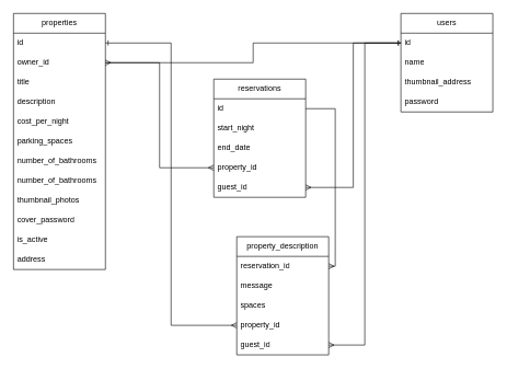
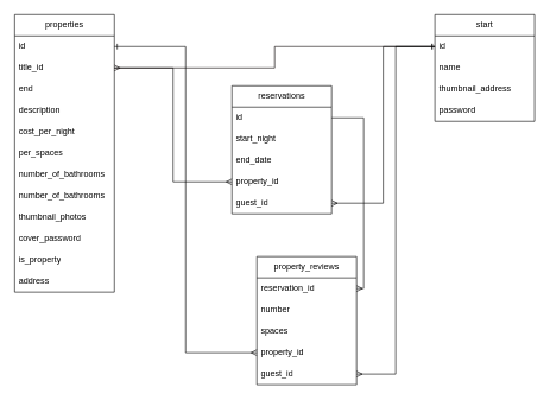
  <mxCell id="0" />
  <mxCell id="1" parent="0" />
- <mxCell id="2" value="users" style="swimlane;fontStyle=0;childLayout=stackLayout;horizontal=1;startSize=30;horizontalStack=0;resizeParent=1;resizeParentMax=0;resizeLast=0;collapsible=1;marginBottom=0;whiteSpace=wrap;html=1;" vertex="1" parent="1"><mxGeometry x="610" y="20" width="140" height="150" as="geometry" /></mxCell>
+ <mxCell id="2" value="start" style="swimlane;fontStyle=0;childLayout=stackLayout;horizontal=1;startSize=30;horizontalStack=0;resizeParent=1;resizeParentMax=0;resizeLast=0;collapsible=1;marginBottom=0;whiteSpace=wrap;html=1;" vertex="1" parent="1"><mxGeometry x="610" y="20" width="140" height="150" as="geometry" /></mxCell>
  <mxCell id="3" value="id" style="text;strokeColor=none;fillColor=none;align=left;verticalAlign=middle;spacingLeft=4;spacingRight=4;overflow=hidden;points=[[0,0.5],[1,0.5]];portConstraint=eastwest;rotatable=0;whiteSpace=wrap;html=1;" vertex="1" parent="2"><mxGeometry y="30" width="140" height="30" as="geometry" /></mxCell>
  <mxCell id="4" value="name" style="text;strokeColor=none;fillColor=none;align=left;verticalAlign=middle;spacingLeft=4;spacingRight=4;overflow=hidden;points=[[0,0.5],[1,0.5]];portConstraint=eastwest;rotatable=0;whiteSpace=wrap;html=1;" vertex="1" parent="2"><mxGeometry y="60" width="140" height="30" as="geometry" /></mxCell>
  <mxCell id="5" value="thumbnail_address" style="text;strokeColor=none;fillColor=none;align=left;verticalAlign=middle;spacingLeft=4;spacingRight=4;overflow=hidden;points=[[0,0.5],[1,0.5]];portConstraint=eastwest;rotatable=0;whiteSpace=wrap;html=1;" vertex="1" parent="2"><mxGeometry y="90" width="140" height="30" as="geometry" /></mxCell>
  <mxCell id="6" value="password" style="text;strokeColor=none;fillColor=none;align=left;verticalAlign=middle;spacingLeft=4;spacingRight=4;overflow=hidden;points=[[0,0.5],[1,0.5]];portConstraint=eastwest;rotatable=0;whiteSpace=wrap;html=1;" vertex="1" parent="2"><mxGeometry y="120" width="140" height="30" as="geometry" /></mxCell>
  <mxCell id="7" value="properties" style="swimlane;fontStyle=0;childLayout=stackLayout;horizontal=1;startSize=30;horizontalStack=0;resizeParent=1;resizeParentMax=0;resizeLast=0;collapsible=1;marginBottom=0;whiteSpace=wrap;html=1;" vertex="1" parent="1"><mxGeometry x="20" y="20" width="140" height="390" as="geometry" /></mxCell>
  <mxCell id="8" value="id" style="text;strokeColor=none;fillColor=none;align=left;verticalAlign=middle;spacingLeft=4;spacingRight=4;overflow=hidden;points=[[0,0.5],[1,0.5]];portConstraint=eastwest;rotatable=0;whiteSpace=wrap;html=1;" vertex="1" parent="7"><mxGeometry y="30" width="140" height="30" as="geometry" /></mxCell>
- <mxCell id="9" value="owner_id" style="text;strokeColor=none;fillColor=none;align=left;verticalAlign=middle;spacingLeft=4;spacingRight=4;overflow=hidden;points=[[0,0.5],[1,0.5]];portConstraint=eastwest;rotatable=0;whiteSpace=wrap;html=1;" vertex="1" parent="7"><mxGeometry y="60" width="140" height="30" as="geometry" /></mxCell>
- <mxCell id="10" value="title" style="text;strokeColor=none;fillColor=none;align=left;verticalAlign=middle;spacingLeft=4;spacingRight=4;overflow=hidden;points=[[0,0.5],[1,0.5]];portConstraint=eastwest;rotatable=0;whiteSpace=wrap;html=1;" vertex="1" parent="7"><mxGeometry y="90" width="140" height="30" as="geometry" /></mxCell>
+ <mxCell id="9" value="title_id" style="text;strokeColor=none;fillColor=none;align=left;verticalAlign=middle;spacingLeft=4;spacingRight=4;overflow=hidden;points=[[0,0.5],[1,0.5]];portConstraint=eastwest;rotatable=0;whiteSpace=wrap;html=1;" vertex="1" parent="7"><mxGeometry y="60" width="140" height="30" as="geometry" /></mxCell>
+ <mxCell id="10" value="end" style="text;strokeColor=none;fillColor=none;align=left;verticalAlign=middle;spacingLeft=4;spacingRight=4;overflow=hidden;points=[[0,0.5],[1,0.5]];portConstraint=eastwest;rotatable=0;whiteSpace=wrap;html=1;" vertex="1" parent="7"><mxGeometry y="90" width="140" height="30" as="geometry" /></mxCell>
  <mxCell id="11" value="description" style="text;strokeColor=none;fillColor=none;align=left;verticalAlign=middle;spacingLeft=4;spacingRight=4;overflow=hidden;points=[[0,0.5],[1,0.5]];portConstraint=eastwest;rotatable=0;whiteSpace=wrap;html=1;" vertex="1" parent="7"><mxGeometry y="120" width="140" height="30" as="geometry" /></mxCell>
  <mxCell id="12" value="cost_per_night" style="text;strokeColor=none;fillColor=none;align=left;verticalAlign=middle;spacingLeft=4;spacingRight=4;overflow=hidden;points=[[0,0.5],[1,0.5]];portConstraint=eastwest;rotatable=0;whiteSpace=wrap;html=1;" vertex="1" parent="7"><mxGeometry y="150" width="140" height="30" as="geometry" /></mxCell>
- <mxCell id="13" value="parking_spaces" style="text;strokeColor=none;fillColor=none;align=left;verticalAlign=middle;spacingLeft=4;spacingRight=4;overflow=hidden;points=[[0,0.5],[1,0.5]];portConstraint=eastwest;rotatable=0;whiteSpace=wrap;html=1;" vertex="1" parent="7"><mxGeometry y="180" width="140" height="30" as="geometry" /></mxCell>
+ <mxCell id="13" value="per_spaces" style="text;strokeColor=none;fillColor=none;align=left;verticalAlign=middle;spacingLeft=4;spacingRight=4;overflow=hidden;points=[[0,0.5],[1,0.5]];portConstraint=eastwest;rotatable=0;whiteSpace=wrap;html=1;" vertex="1" parent="7"><mxGeometry y="180" width="140" height="30" as="geometry" /></mxCell>
  <mxCell id="14" value="number_of_bathrooms" style="text;strokeColor=none;fillColor=none;align=left;verticalAlign=middle;spacingLeft=4;spacingRight=4;overflow=hidden;points=[[0,0.5],[1,0.5]];portConstraint=eastwest;rotatable=0;whiteSpace=wrap;html=1;" vertex="1" parent="7"><mxGeometry y="210" width="140" height="30" as="geometry" /></mxCell>
  <mxCell id="15" value="number_of_bathrooms" style="text;strokeColor=none;fillColor=none;align=left;verticalAlign=middle;spacingLeft=4;spacingRight=4;overflow=hidden;points=[[0,0.5],[1,0.5]];portConstraint=eastwest;rotatable=0;whiteSpace=wrap;html=1;" vertex="1" parent="7"><mxGeometry y="240" width="140" height="30" as="geometry" /></mxCell>
  <mxCell id="16" value="thumbnail_photos" style="text;strokeColor=none;fillColor=none;align=left;verticalAlign=middle;spacingLeft=4;spacingRight=4;overflow=hidden;points=[[0,0.5],[1,0.5]];portConstraint=eastwest;rotatable=0;whiteSpace=wrap;html=1;" vertex="1" parent="7"><mxGeometry y="270" width="140" height="30" as="geometry" /></mxCell>
  <mxCell id="17" value="cover_password" style="text;strokeColor=none;fillColor=none;align=left;verticalAlign=middle;spacingLeft=4;spacingRight=4;overflow=hidden;points=[[0,0.5],[1,0.5]];portConstraint=eastwest;rotatable=0;whiteSpace=wrap;html=1;" vertex="1" parent="7"><mxGeometry y="300" width="140" height="30" as="geometry" /></mxCell>
- <mxCell id="18" value="is_active" style="text;strokeColor=none;fillColor=none;align=left;verticalAlign=middle;spacingLeft=4;spacingRight=4;overflow=hidden;points=[[0,0.5],[1,0.5]];portConstraint=eastwest;rotatable=0;whiteSpace=wrap;html=1;" vertex="1" parent="7"><mxGeometry y="330" width="140" height="30" as="geometry" /></mxCell>
+ <mxCell id="18" value="is_property" style="text;strokeColor=none;fillColor=none;align=left;verticalAlign=middle;spacingLeft=4;spacingRight=4;overflow=hidden;points=[[0,0.5],[1,0.5]];portConstraint=eastwest;rotatable=0;whiteSpace=wrap;html=1;" vertex="1" parent="7"><mxGeometry y="330" width="140" height="30" as="geometry" /></mxCell>
  <mxCell id="19" value="address" style="text;strokeColor=none;fillColor=none;align=left;verticalAlign=middle;spacingLeft=4;spacingRight=4;overflow=hidden;points=[[0,0.5],[1,0.5]];portConstraint=eastwest;rotatable=0;whiteSpace=wrap;html=1;" vertex="1" parent="7"><mxGeometry y="360" width="140" height="30" as="geometry" /></mxCell>
  <mxCell id="20" value="reservations" style="swimlane;fontStyle=0;childLayout=stackLayout;horizontal=1;startSize=30;horizontalStack=0;resizeParent=1;resizeParentMax=0;resizeLast=0;collapsible=1;marginBottom=0;whiteSpace=wrap;html=1;" vertex="1" parent="1"><mxGeometry x="325" y="120" width="140" height="180" as="geometry" /></mxCell>
  <mxCell id="21" value="id" style="text;strokeColor=none;fillColor=none;align=left;verticalAlign=middle;spacingLeft=4;spacingRight=4;overflow=hidden;points=[[0,0.5],[1,0.5]];portConstraint=eastwest;rotatable=0;whiteSpace=wrap;html=1;" vertex="1" parent="20"><mxGeometry y="30" width="140" height="30" as="geometry" /></mxCell>
  <mxCell id="22" value="start_night" style="text;strokeColor=none;fillColor=none;align=left;verticalAlign=middle;spacingLeft=4;spacingRight=4;overflow=hidden;points=[[0,0.5],[1,0.5]];portConstraint=eastwest;rotatable=0;whiteSpace=wrap;html=1;" vertex="1" parent="20"><mxGeometry y="60" width="140" height="30" as="geometry" /></mxCell>
  <mxCell id="23" value="end_date" style="text;strokeColor=none;fillColor=none;align=left;verticalAlign=middle;spacingLeft=4;spacingRight=4;overflow=hidden;points=[[0,0.5],[1,0.5]];portConstraint=eastwest;rotatable=0;whiteSpace=wrap;html=1;" vertex="1" parent="20"><mxGeometry y="90" width="140" height="30" as="geometry" /></mxCell>
  <mxCell id="24" value="property_id" style="text;strokeColor=none;fillColor=none;align=left;verticalAlign=middle;spacingLeft=4;spacingRight=4;overflow=hidden;points=[[0,0.5],[1,0.5]];portConstraint=eastwest;rotatable=0;whiteSpace=wrap;html=1;" vertex="1" parent="20"><mxGeometry y="120" width="140" height="30" as="geometry" /></mxCell>
  <mxCell id="25" value="guest_id" style="text;strokeColor=none;fillColor=none;align=left;verticalAlign=middle;spacingLeft=4;spacingRight=4;overflow=hidden;points=[[0,0.5],[1,0.5]];portConstraint=eastwest;rotatable=0;whiteSpace=wrap;html=1;" vertex="1" parent="20"><mxGeometry y="150" width="140" height="30" as="geometry" /></mxCell>
- <mxCell id="26" value="property_description" style="swimlane;fontStyle=0;childLayout=stackLayout;horizontal=1;startSize=30;horizontalStack=0;resizeParent=1;resizeParentMax=0;resizeLast=0;collapsible=1;marginBottom=0;whiteSpace=wrap;html=1;" vertex="1" parent="1"><mxGeometry x="360" y="360" width="140" height="180" as="geometry" /></mxCell>
+ <mxCell id="26" value="property_reviews" style="swimlane;fontStyle=0;childLayout=stackLayout;horizontal=1;startSize=30;horizontalStack=0;resizeParent=1;resizeParentMax=0;resizeLast=0;collapsible=1;marginBottom=0;whiteSpace=wrap;html=1;" vertex="1" parent="1"><mxGeometry x="360" y="360" width="140" height="180" as="geometry" /></mxCell>
  <mxCell id="27" value="reservation_id" style="text;strokeColor=none;fillColor=none;align=left;verticalAlign=middle;spacingLeft=4;spacingRight=4;overflow=hidden;points=[[0,0.5],[1,0.5]];portConstraint=eastwest;rotatable=0;whiteSpace=wrap;html=1;" vertex="1" parent="26"><mxGeometry y="30" width="140" height="30" as="geometry" /></mxCell>
- <mxCell id="28" value="message" style="text;strokeColor=none;fillColor=none;align=left;verticalAlign=middle;spacingLeft=4;spacingRight=4;overflow=hidden;points=[[0,0.5],[1,0.5]];portConstraint=eastwest;rotatable=0;whiteSpace=wrap;html=1;" vertex="1" parent="26"><mxGeometry y="60" width="140" height="30" as="geometry" /></mxCell>
+ <mxCell id="28" value="number" style="text;strokeColor=none;fillColor=none;align=left;verticalAlign=middle;spacingLeft=4;spacingRight=4;overflow=hidden;points=[[0,0.5],[1,0.5]];portConstraint=eastwest;rotatable=0;whiteSpace=wrap;html=1;" vertex="1" parent="26"><mxGeometry y="60" width="140" height="30" as="geometry" /></mxCell>
  <mxCell id="29" value="spaces" style="text;strokeColor=none;fillColor=none;align=left;verticalAlign=middle;spacingLeft=4;spacingRight=4;overflow=hidden;points=[[0,0.5],[1,0.5]];portConstraint=eastwest;rotatable=0;whiteSpace=wrap;html=1;" vertex="1" parent="26"><mxGeometry y="90" width="140" height="30" as="geometry" /></mxCell>
  <mxCell id="30" value="property_id" style="text;strokeColor=none;fillColor=none;align=left;verticalAlign=middle;spacingLeft=4;spacingRight=4;overflow=hidden;points=[[0,0.5],[1,0.5]];portConstraint=eastwest;rotatable=0;whiteSpace=wrap;html=1;" vertex="1" parent="26"><mxGeometry y="120" width="140" height="30" as="geometry" /></mxCell>
  <mxCell id="31" value="guest_id" style="text;strokeColor=none;fillColor=none;align=left;verticalAlign=middle;spacingLeft=4;spacingRight=4;overflow=hidden;points=[[0,0.5],[1,0.5]];portConstraint=eastwest;rotatable=0;whiteSpace=wrap;html=1;" vertex="1" parent="26"><mxGeometry y="150" width="140" height="30" as="geometry" /></mxCell>
  <mxCell id="32" style="edgeStyle=orthogonalEdgeStyle;rounded=0;orthogonalLoop=1;jettySize=auto;html=1;endArrow=ERmany;endFill=0;" edge="1" parent="1" source="21" target="27"><mxGeometry relative="1" as="geometry"><Array as="points"><mxPoint x="510" y="165" /><mxPoint x="510" y="405" /></Array></mxGeometry></mxCell>
  <mxCell id="33" style="edgeStyle=orthogonalEdgeStyle;rounded=0;orthogonalLoop=1;jettySize=auto;html=1;endArrow=ERmany;endFill=0;" edge="1" parent="1" source="9" target="24"><mxGeometry relative="1" as="geometry" /></mxCell>
  <mxCell id="34" style="edgeStyle=orthogonalEdgeStyle;rounded=0;orthogonalLoop=1;jettySize=auto;html=1;endArrow=ERmany;endFill=0;startArrow=ERone;startFill=0;" edge="1" parent="1" source="8" target="30"><mxGeometry relative="1" as="geometry" /></mxCell>
  <mxCell id="35" style="edgeStyle=orthogonalEdgeStyle;rounded=0;orthogonalLoop=1;jettySize=auto;html=1;startArrow=ERmany;startFill=0;endArrow=ERone;endFill=0;" edge="1" parent="1" source="25" target="3"><mxGeometry relative="1" as="geometry" /></mxCell>
  <mxCell id="36" style="edgeStyle=orthogonalEdgeStyle;rounded=0;orthogonalLoop=1;jettySize=auto;html=1;endArrow=ERmany;endFill=0;fillColor=#f8cecc;strokeColor=#0D0606;" edge="1" parent="1" source="3" target="9"><mxGeometry relative="1" as="geometry" /></mxCell>
  <mxCell id="37" style="edgeStyle=orthogonalEdgeStyle;rounded=0;orthogonalLoop=1;jettySize=auto;html=1;endArrow=ERmany;endFill=0;startArrow=ERone;startFill=0;" edge="1" parent="1" source="3" target="31"><mxGeometry relative="1" as="geometry" /></mxCell>
